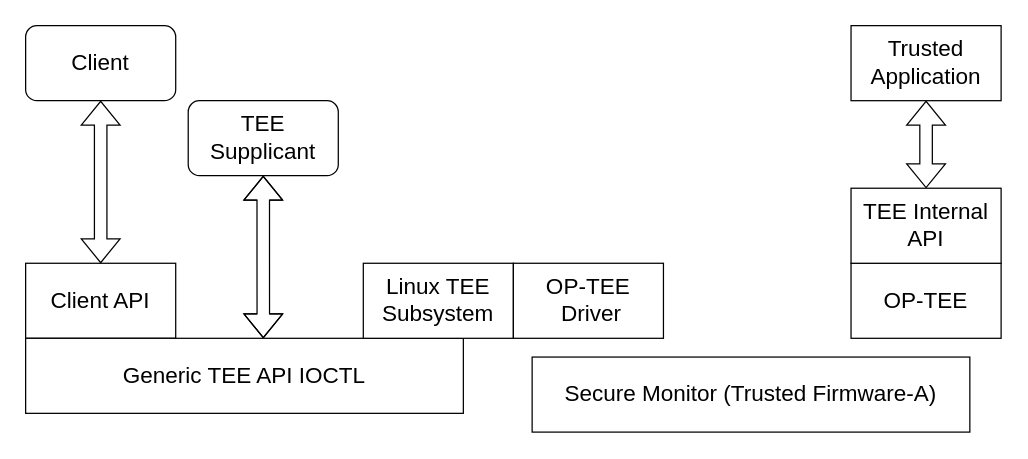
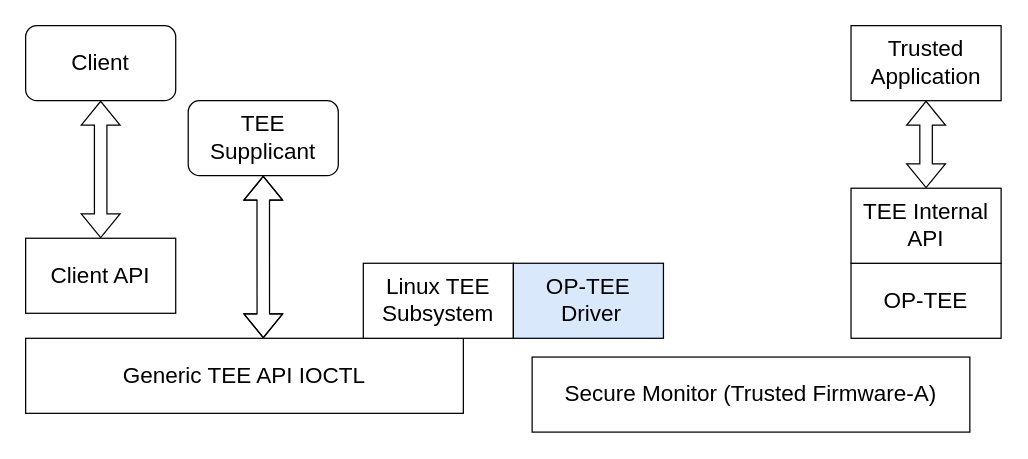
  <mxCell id="0" />
  <mxCell id="1" parent="0" />
  <mxCell id="2" style="edgeStyle=orthogonalEdgeStyle;shape=flexArrow;rounded=0;orthogonalLoop=1;jettySize=auto;html=1;entryX=0.5;entryY=0;entryDx=0;entryDy=0;fontSize=18;endArrow=block;startArrow=block;" parent="1" source="3" target="6" edge="1"><mxGeometry relative="1" as="geometry" /></mxCell>
  <mxCell id="3" value="&lt;font style=&quot;font-size: 18px;&quot;&gt;Client&lt;/font&gt;" style="whiteSpace=wrap;html=1;strokeWidth=1;rounded=1;" parent="1" vertex="1"><mxGeometry x="20" y="20" width="120" height="60" as="geometry" /></mxCell>
  <mxCell id="4" style="edgeStyle=orthogonalEdgeStyle;shape=flexArrow;rounded=0;orthogonalLoop=1;jettySize=auto;html=1;entryX=0.543;entryY=0;entryDx=0;entryDy=0;entryPerimeter=0;fontSize=18;startArrow=block;endArrow=block;" parent="1" source="5" target="7" edge="1"><mxGeometry relative="1" as="geometry" /></mxCell>
  <mxCell id="5" value="&lt;font style=&quot;font-size: 18px;&quot;&gt;TEE Supplicant&lt;/font&gt;" style="whiteSpace=wrap;html=1;strokeWidth=1;rounded=1;" parent="1" vertex="1"><mxGeometry x="150" y="80" width="120" height="60" as="geometry" /></mxCell>
- <mxCell id="6" value="&lt;font style=&quot;font-size: 18px;&quot;&gt;Client API&lt;/font&gt;" style="rounded=0;whiteSpace=wrap;html=1;strokeWidth=1;" parent="1" vertex="1"><mxGeometry x="20" y="210" width="120" height="60" as="geometry" /></mxCell>
+ <mxCell id="6" value="&lt;font style=&quot;font-size: 18px;&quot;&gt;Client API&lt;/font&gt;" style="rounded=0;whiteSpace=wrap;html=1;strokeWidth=1;" parent="1" vertex="1"><mxGeometry x="20" y="190" width="120" height="60" as="geometry" /></mxCell>
  <mxCell id="7" value="&lt;font style=&quot;font-size: 18px;&quot;&gt;Generic TEE API IOCTL&lt;/font&gt;" style="rounded=0;whiteSpace=wrap;html=1;strokeWidth=1;" parent="1" vertex="1"><mxGeometry x="20" y="270" width="350" height="60" as="geometry" /></mxCell>
  <mxCell id="8" value="&lt;font style=&quot;font-size: 18px;&quot;&gt;Linux TEE Subsystem&lt;/font&gt;" style="rounded=0;whiteSpace=wrap;html=1;strokeWidth=1;" parent="1" vertex="1"><mxGeometry x="290" y="210" width="120" height="60" as="geometry" /></mxCell>
- <mxCell id="9" value="&lt;div&gt;&lt;font style=&quot;font-size: 18px;&quot;&gt;OP-TEE&lt;/font&gt;&lt;/div&gt;&lt;div&gt;&lt;font style=&quot;font-size: 18px;&quot;&gt;&amp;nbsp;Driver&lt;/font&gt;&lt;/div&gt;" style="rounded=0;whiteSpace=wrap;html=1;strokeWidth=1;" parent="1" vertex="1"><mxGeometry x="410" y="210" width="120" height="60" as="geometry" /></mxCell>
+ <mxCell id="9" value="&lt;div&gt;&lt;font style=&quot;font-size: 18px;&quot;&gt;OP-TEE&lt;/font&gt;&lt;/div&gt;&lt;div&gt;&lt;font style=&quot;font-size: 18px;&quot;&gt;&amp;nbsp;Driver&lt;/font&gt;&lt;/div&gt;" style="rounded=0;whiteSpace=wrap;html=1;strokeWidth=1;fillColor=#dae8fc;" parent="1" vertex="1"><mxGeometry x="410" y="210" width="120" height="60" as="geometry" /></mxCell>
  <mxCell id="10" value="&lt;font style=&quot;font-size: 18px;&quot;&gt;Secure Monitor (Trusted Firmware-A)&lt;/font&gt;" style="rounded=0;whiteSpace=wrap;html=1;strokeWidth=1;" parent="1" vertex="1"><mxGeometry x="425" y="285" width="350" height="60" as="geometry" /></mxCell>
  <mxCell id="11" value="&lt;font style=&quot;font-size: 18px;&quot;&gt;OP-TEE&lt;/font&gt;" style="rounded=0;whiteSpace=wrap;html=1;strokeWidth=1;" parent="1" vertex="1"><mxGeometry x="680" y="210" width="120" height="60" as="geometry" /></mxCell>
  <mxCell id="12" value="&lt;font style=&quot;font-size: 18px;&quot;&gt;TEE Internal API&lt;/font&gt;" style="rounded=0;whiteSpace=wrap;html=1;strokeWidth=1;" parent="1" vertex="1"><mxGeometry x="680" y="150" width="120" height="60" as="geometry" /></mxCell>
  <mxCell id="13" style="edgeStyle=orthogonalEdgeStyle;shape=flexArrow;rounded=0;orthogonalLoop=1;jettySize=auto;html=1;entryX=0.5;entryY=0;entryDx=0;entryDy=0;fontSize=18;startArrow=block;endArrow=block;" parent="1" source="14" target="12" edge="1"><mxGeometry relative="1" as="geometry" /></mxCell>
  <mxCell id="14" value="&lt;font style=&quot;font-size: 18px;&quot;&gt;Trusted Application&lt;/font&gt;" style="rounded=0;whiteSpace=wrap;html=1;strokeWidth=1;" parent="1" vertex="1"><mxGeometry x="680" y="20" width="120" height="60" as="geometry" /></mxCell>
